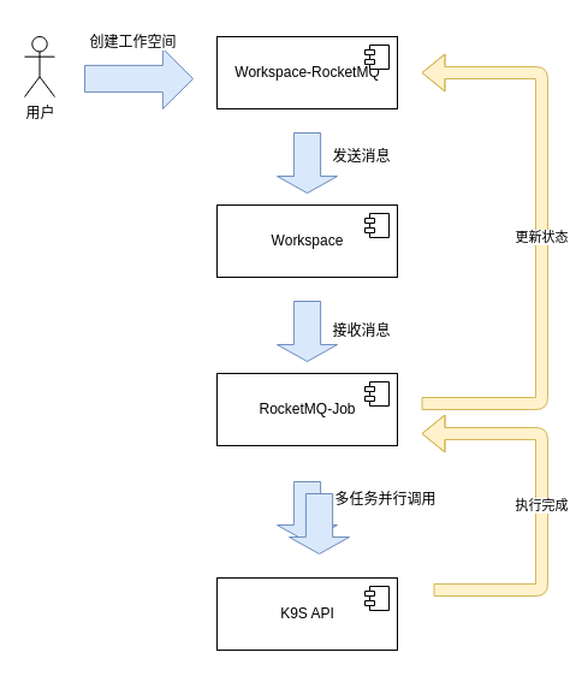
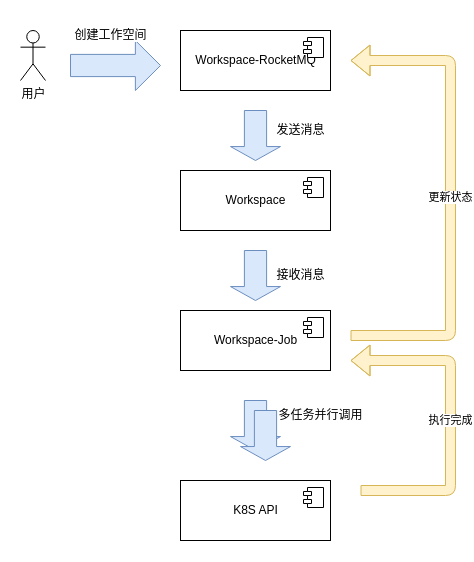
  <mxCell id="0" />
  <mxCell id="1" parent="0" />
  <mxCell id="2" value="Workspace-RocketMQ" style="html=1;dropTarget=0;" parent="1" vertex="1"><mxGeometry x="180" y="30" width="150" height="60" as="geometry" /></mxCell>
  <mxCell id="3" value="" style="shape=module;jettyWidth=8;jettyHeight=4;" parent="2" vertex="1"><mxGeometry x="1" width="20" height="20" relative="1" as="geometry"><mxPoint x="-27" y="7" as="offset" /></mxGeometry></mxCell>
- <mxCell id="4" value="RocketMQ-Job" style="html=1;dropTarget=0;" parent="1" vertex="1"><mxGeometry x="180" y="310" width="150" height="60" as="geometry" /></mxCell>
+ <mxCell id="4" value="Workspace-Job" style="html=1;dropTarget=0;" parent="1" vertex="1"><mxGeometry x="180" y="310" width="150" height="60" as="geometry" /></mxCell>
  <mxCell id="5" value="" style="shape=module;jettyWidth=8;jettyHeight=4;" parent="4" vertex="1"><mxGeometry x="1" width="20" height="20" relative="1" as="geometry"><mxPoint x="-27" y="7" as="offset" /></mxGeometry></mxCell>
  <mxCell id="6" value="Workspace" style="html=1;dropTarget=0;" parent="1" vertex="1"><mxGeometry x="180" y="170" width="150" height="60" as="geometry" /></mxCell>
  <mxCell id="7" value="" style="shape=module;jettyWidth=8;jettyHeight=4;" parent="6" vertex="1"><mxGeometry x="1" width="20" height="20" relative="1" as="geometry"><mxPoint x="-27" y="7" as="offset" /></mxGeometry></mxCell>
  <mxCell id="8" value="" style="shape=singleArrow;direction=south;whiteSpace=wrap;html=1;arrowWidth=0.444;arrowSize=0.279;fillColor=#dae8fc;strokeColor=#6c8ebf;" parent="1" vertex="1"><mxGeometry x="230" y="110" width="50" height="50" as="geometry" /></mxCell>
  <mxCell id="9" value="" style="shape=singleArrow;direction=south;whiteSpace=wrap;html=1;arrowWidth=0.444;arrowSize=0.279;fillColor=#dae8fc;strokeColor=#6c8ebf;" parent="1" vertex="1"><mxGeometry x="230" y="250" width="50" height="50" as="geometry" /></mxCell>
- <mxCell id="10" value="K9S API" style="html=1;dropTarget=0;" parent="1" vertex="1"><mxGeometry x="180" y="480" width="150" height="60" as="geometry" /></mxCell>
+ <mxCell id="10" value="K8S API" style="html=1;dropTarget=0;" parent="1" vertex="1"><mxGeometry x="180" y="480" width="150" height="60" as="geometry" /></mxCell>
  <mxCell id="11" value="" style="shape=module;jettyWidth=8;jettyHeight=4;" parent="10" vertex="1"><mxGeometry x="1" width="20" height="20" relative="1" as="geometry"><mxPoint x="-27" y="7" as="offset" /></mxGeometry></mxCell>
  <mxCell id="12" value="" style="shape=singleArrow;direction=south;whiteSpace=wrap;html=1;arrowWidth=0.444;arrowSize=0.279;fillColor=#dae8fc;strokeColor=#6c8ebf;" parent="1" vertex="1"><mxGeometry x="230" y="400" width="50" height="50" as="geometry" /></mxCell>
  <mxCell id="13" value="" style="shape=singleArrow;direction=south;whiteSpace=wrap;html=1;arrowWidth=0.444;arrowSize=0.279;fillColor=#dae8fc;strokeColor=#6c8ebf;" parent="1" vertex="1"><mxGeometry x="240" y="410" width="50" height="50" as="geometry" /></mxCell>
  <mxCell id="14" value="发送消息" style="text;html=1;align=center;verticalAlign=middle;resizable=0;points=[];autosize=1;strokeColor=none;fillColor=none;" parent="1" vertex="1"><mxGeometry x="265" y="115" width="70" height="30" as="geometry" /></mxCell>
  <mxCell id="15" value="接收消息" style="text;html=1;align=center;verticalAlign=middle;resizable=0;points=[];autosize=1;strokeColor=none;fillColor=none;" parent="1" vertex="1"><mxGeometry x="265" y="260" width="70" height="30" as="geometry" /></mxCell>
  <mxCell id="16" value="多任务并行调用" style="text;html=1;align=center;verticalAlign=middle;resizable=0;points=[];autosize=1;strokeColor=none;fillColor=none;" parent="1" vertex="1"><mxGeometry x="265" y="400" width="110" height="30" as="geometry" /></mxCell>
  <mxCell id="17" value="更新状态" style="shape=flexArrow;endArrow=classic;html=1;fillColor=#fff2cc;strokeColor=#d6b656;" parent="1" edge="1"><mxGeometry width="50" height="50" relative="1" as="geometry"><mxPoint x="350" y="335" as="sourcePoint" /><mxPoint x="350" y="60" as="targetPoint" /><Array as="points"><mxPoint x="450" y="335" /><mxPoint x="450" y="60" /></Array></mxGeometry></mxCell>
  <mxCell id="18" value="执行完成" style="shape=flexArrow;endArrow=classic;html=1;fillColor=#fff2cc;strokeColor=#d6b656;" parent="1" edge="1"><mxGeometry width="50" height="50" relative="1" as="geometry"><mxPoint x="360" y="490" as="sourcePoint" /><mxPoint x="350" y="360" as="targetPoint" /><Array as="points"><mxPoint x="450" y="490" /><mxPoint x="450" y="360" /></Array></mxGeometry></mxCell>
  <mxCell id="19" value="用户" style="shape=umlActor;verticalLabelPosition=bottom;verticalAlign=top;html=1;" parent="1" vertex="1"><mxGeometry x="20" y="30" width="25" height="50" as="geometry" /></mxCell>
  <mxCell id="20" value="" style="shape=singleArrow;direction=south;whiteSpace=wrap;html=1;arrowWidth=0.444;arrowSize=0.279;rotation=-90;fillColor=#dae8fc;strokeColor=#6c8ebf;" parent="1" vertex="1"><mxGeometry x="90" y="20" width="50" height="90" as="geometry" /></mxCell>
  <mxCell id="21" value="&lt;span style=&quot;background-color: rgb(255, 255, 255);&quot;&gt;创建工作空间&lt;/span&gt;" style="text;html=1;align=center;verticalAlign=middle;resizable=0;points=[];autosize=1;strokeColor=none;fillColor=none;" parent="1" vertex="1"><mxGeometry x="60" y="20" width="100" height="30" as="geometry" /></mxCell>
